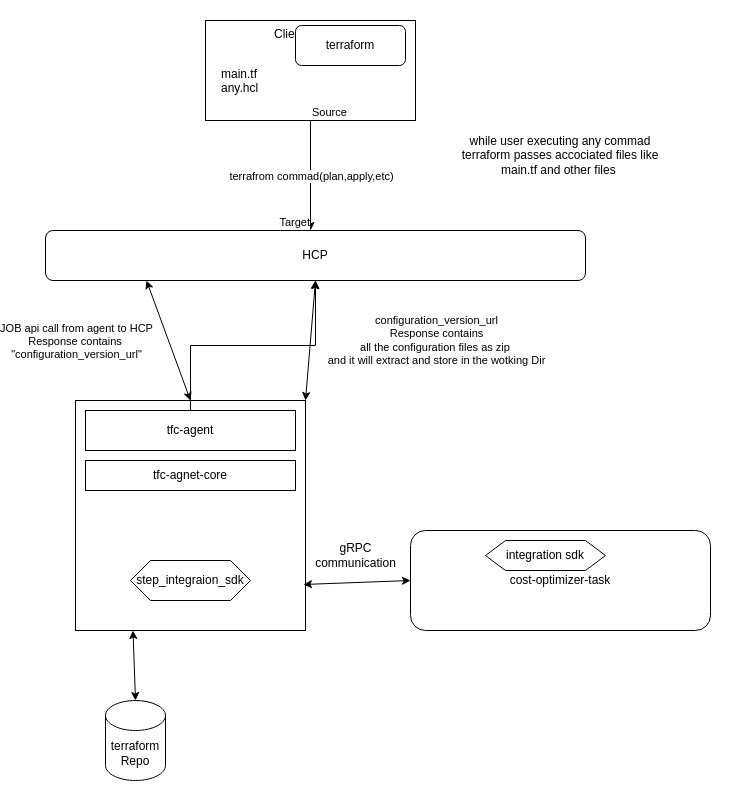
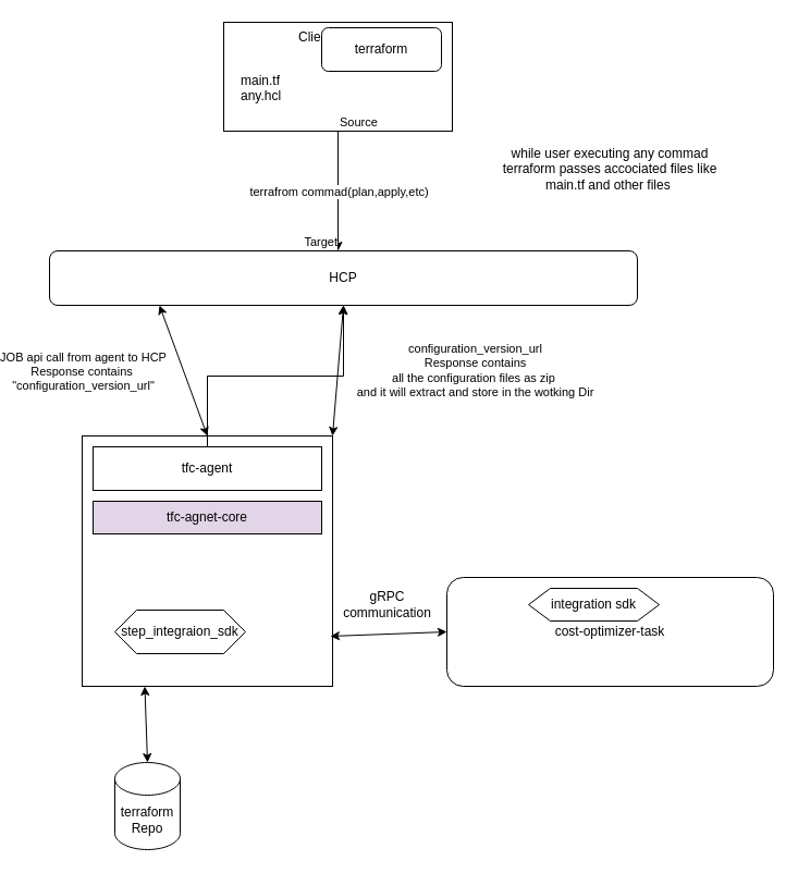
  <mxCell id="0" />
  <mxCell id="1" parent="0" />
  <mxCell id="2" value="Client system" style="rounded=0;whiteSpace=wrap;html=1;align=center;verticalAlign=top;" vertex="1" parent="1"><mxGeometry x="180" y="20" width="210" height="100" as="geometry" /></mxCell>
  <mxCell id="3" value="terraform" style="rounded=1;whiteSpace=wrap;html=1;" vertex="1" parent="1"><mxGeometry x="270" y="25" width="110" height="40" as="geometry" /></mxCell>
  <mxCell id="4" value="main.tf&lt;div&gt;any.hcl&lt;/div&gt;" style="text;strokeColor=none;fillColor=none;spacingLeft=4;spacingRight=4;overflow=hidden;rotatable=0;points=[[0,0.5],[1,0.5]];portConstraint=eastwest;fontSize=12;whiteSpace=wrap;html=1;" vertex="1" parent="1"><mxGeometry x="190" y="60" width="60" height="40" as="geometry" /></mxCell>
  <mxCell id="5" value="" style="endArrow=classic;html=1;rounded=0;exitX=0.5;exitY=1;exitDx=0;exitDy=0;" edge="1" parent="1" source="2"><mxGeometry relative="1" as="geometry"><mxPoint x="270" y="360" as="sourcePoint" /><mxPoint x="285" y="230" as="targetPoint" /></mxGeometry></mxCell>
  <mxCell id="6" value="terrafrom commad(plan,apply,etc)" style="edgeLabel;resizable=0;html=1;;align=center;verticalAlign=middle;" connectable="0" vertex="1" parent="5"><mxGeometry relative="1" as="geometry" /></mxCell>
  <mxCell id="7" value="Source" style="edgeLabel;resizable=0;html=1;;align=left;verticalAlign=bottom;" connectable="0" vertex="1" parent="5"><mxGeometry x="-1" relative="1" as="geometry" /></mxCell>
  <mxCell id="8" value="Target" style="edgeLabel;resizable=0;html=1;;align=right;verticalAlign=bottom;" connectable="0" vertex="1" parent="5"><mxGeometry x="1" relative="1" as="geometry" /></mxCell>
  <mxCell id="9" value="HCP" style="rounded=1;whiteSpace=wrap;html=1;" vertex="1" parent="1"><mxGeometry x="20" y="230" width="540" height="50" as="geometry" /></mxCell>
  <mxCell id="10" value="while user executing any commad terraform passes accociated files like main.tf and other files&amp;nbsp;" style="text;html=1;align=center;verticalAlign=middle;whiteSpace=wrap;rounded=0;" vertex="1" parent="1"><mxGeometry x="420" y="130" width="230" height="50" as="geometry" /></mxCell>
  <mxCell id="11" value="" style="whiteSpace=wrap;html=1;aspect=fixed;" vertex="1" parent="1"><mxGeometry x="50" y="400" width="230" height="230" as="geometry" /></mxCell>
  <mxCell id="12" value="" style="edgeStyle=orthogonalEdgeStyle;rounded=0;orthogonalLoop=1;jettySize=auto;html=1;" edge="1" parent="1" source="13" target="9"><mxGeometry relative="1" as="geometry" /></mxCell>
  <mxCell id="13" value="tfc-agent" style="rounded=0;whiteSpace=wrap;html=1;" vertex="1" parent="1"><mxGeometry x="60" y="410" width="210" height="40" as="geometry" /></mxCell>
- <mxCell id="14" value="tfc-agnet-core" style="whiteSpace=wrap;html=1;rounded=0;" vertex="1" parent="1"><mxGeometry x="60" y="460" width="210" height="30" as="geometry" /></mxCell>
+ <mxCell id="14" value="tfc-agnet-core" style="whiteSpace=wrap;html=1;rounded=0;fillColor=#e1d5e7;" vertex="1" parent="1"><mxGeometry x="60" y="460" width="210" height="30" as="geometry" /></mxCell>
  <mxCell id="15" value="" style="endArrow=classic;startArrow=classic;html=1;rounded=0;exitX=0.5;exitY=0;exitDx=0;exitDy=0;entryX=0.187;entryY=1;entryDx=0;entryDy=0;entryPerimeter=0;" edge="1" parent="1" source="11" target="9"><mxGeometry width="50" height="50" relative="1" as="geometry"><mxPoint x="330" y="380" as="sourcePoint" /><mxPoint x="380" y="330" as="targetPoint" /></mxGeometry></mxCell>
  <mxCell id="16" value="JOB api call from agent to HCP&lt;div&gt;Response contains&amp;nbsp;&lt;/div&gt;&lt;div&gt;&quot;configuration_version_url&quot;&lt;/div&gt;" style="edgeLabel;html=1;align=center;verticalAlign=middle;resizable=0;points=[];" vertex="1" connectable="0" parent="15"><mxGeometry x="-0.067" y="2" relative="1" as="geometry"><mxPoint x="-92" y="-4" as="offset" /></mxGeometry></mxCell>
  <mxCell id="17" value="" style="endArrow=classic;startArrow=classic;html=1;rounded=0;exitX=1;exitY=0;exitDx=0;exitDy=0;entryX=0.5;entryY=1;entryDx=0;entryDy=0;" edge="1" parent="1" source="11" target="9"><mxGeometry width="50" height="50" relative="1" as="geometry"><mxPoint x="330" y="380" as="sourcePoint" /><mxPoint x="380" y="330" as="targetPoint" /></mxGeometry></mxCell>
  <mxCell id="18" value="configuration_version_url&lt;div&gt;Response contains&lt;br&gt;all the configuration files as zip&amp;nbsp;&lt;/div&gt;&lt;div&gt;and it will extract and store in the wotking Dir&lt;/div&gt;" style="edgeLabel;html=1;align=center;verticalAlign=middle;resizable=0;points=[];" vertex="1" connectable="0" parent="17"><mxGeometry x="0.031" y="3" relative="1" as="geometry"><mxPoint x="128" y="2" as="offset" /></mxGeometry></mxCell>
- <mxCell id="19" value="step_integraion_sdk" style="shape=hexagon;perimeter=hexagonPerimeter2;whiteSpace=wrap;html=1;fixedSize=1;" vertex="1" parent="1"><mxGeometry x="105" y="560" width="120" height="40" as="geometry" /></mxCell>
+ <mxCell id="19" value="step_integraion_sdk" style="shape=hexagon;perimeter=hexagonPerimeter2;whiteSpace=wrap;html=1;fixedSize=1;" vertex="1" parent="1"><mxGeometry x="80" y="560" width="120" height="40" as="geometry" /></mxCell>
  <mxCell id="20" value="cost-optimizer-task" style="rounded=1;whiteSpace=wrap;html=1;" vertex="1" parent="1"><mxGeometry x="385" y="530" width="300" height="100" as="geometry" /></mxCell>
  <mxCell id="21" value="integration sdk" style="shape=hexagon;perimeter=hexagonPerimeter2;whiteSpace=wrap;html=1;fixedSize=1;" vertex="1" parent="1"><mxGeometry x="460" y="540" width="120" height="30" as="geometry" /></mxCell>
  <mxCell id="22" value="" style="endArrow=classic;startArrow=classic;html=1;rounded=0;exitX=0.991;exitY=0.8;exitDx=0;exitDy=0;entryX=0;entryY=0.5;entryDx=0;entryDy=0;exitPerimeter=0;" edge="1" parent="1" source="11" target="20"><mxGeometry width="50" height="50" relative="1" as="geometry"><mxPoint x="330" y="480" as="sourcePoint" /><mxPoint x="380" y="430" as="targetPoint" /></mxGeometry></mxCell>
  <mxCell id="23" value="gRPC&lt;div&gt;communication&lt;/div&gt;" style="text;html=1;align=center;verticalAlign=middle;resizable=0;points=[];autosize=1;strokeColor=none;fillColor=none;" vertex="1" parent="1"><mxGeometry x="280" y="535" width="100" height="40" as="geometry" /></mxCell>
  <mxCell id="24" value="terraform&lt;div&gt;Repo&lt;/div&gt;" style="shape=cylinder3;whiteSpace=wrap;html=1;boundedLbl=1;backgroundOutline=1;size=15;" vertex="1" parent="1"><mxGeometry x="80" y="700" width="60" height="80" as="geometry" /></mxCell>
  <mxCell id="25" value="" style="endArrow=classic;startArrow=classic;html=1;rounded=0;entryX=0.5;entryY=0;entryDx=0;entryDy=0;entryPerimeter=0;exitX=0.25;exitY=1;exitDx=0;exitDy=0;" edge="1" parent="1" source="11" target="24"><mxGeometry width="50" height="50" relative="1" as="geometry"><mxPoint x="330" y="410" as="sourcePoint" /><mxPoint x="380" y="360" as="targetPoint" /></mxGeometry></mxCell>
